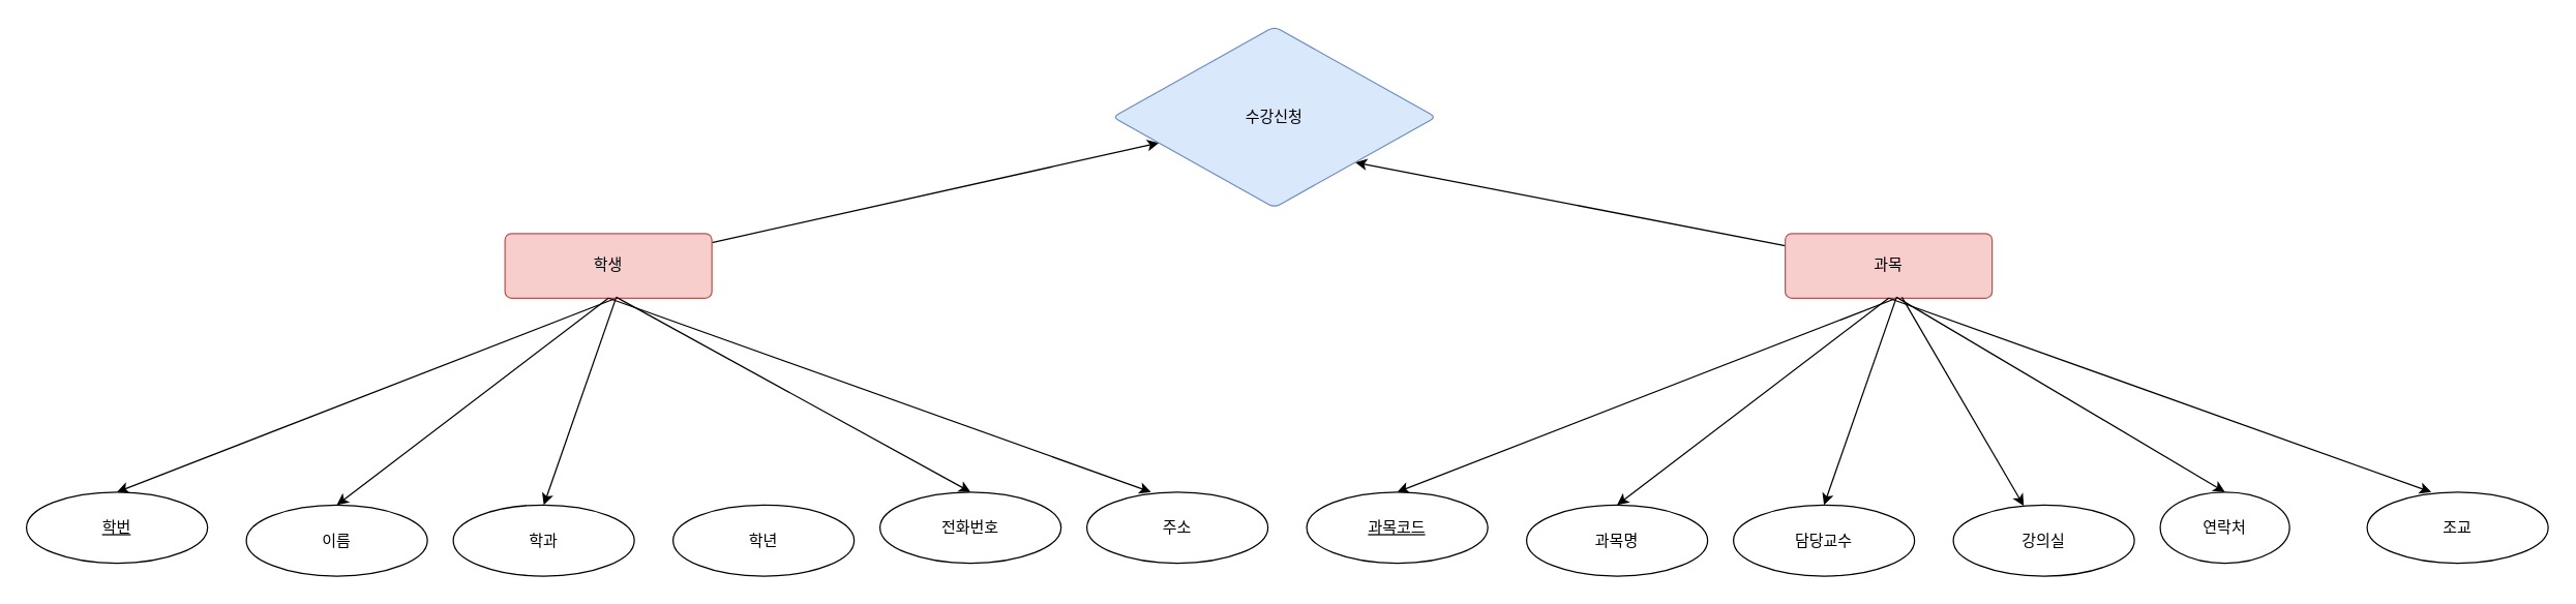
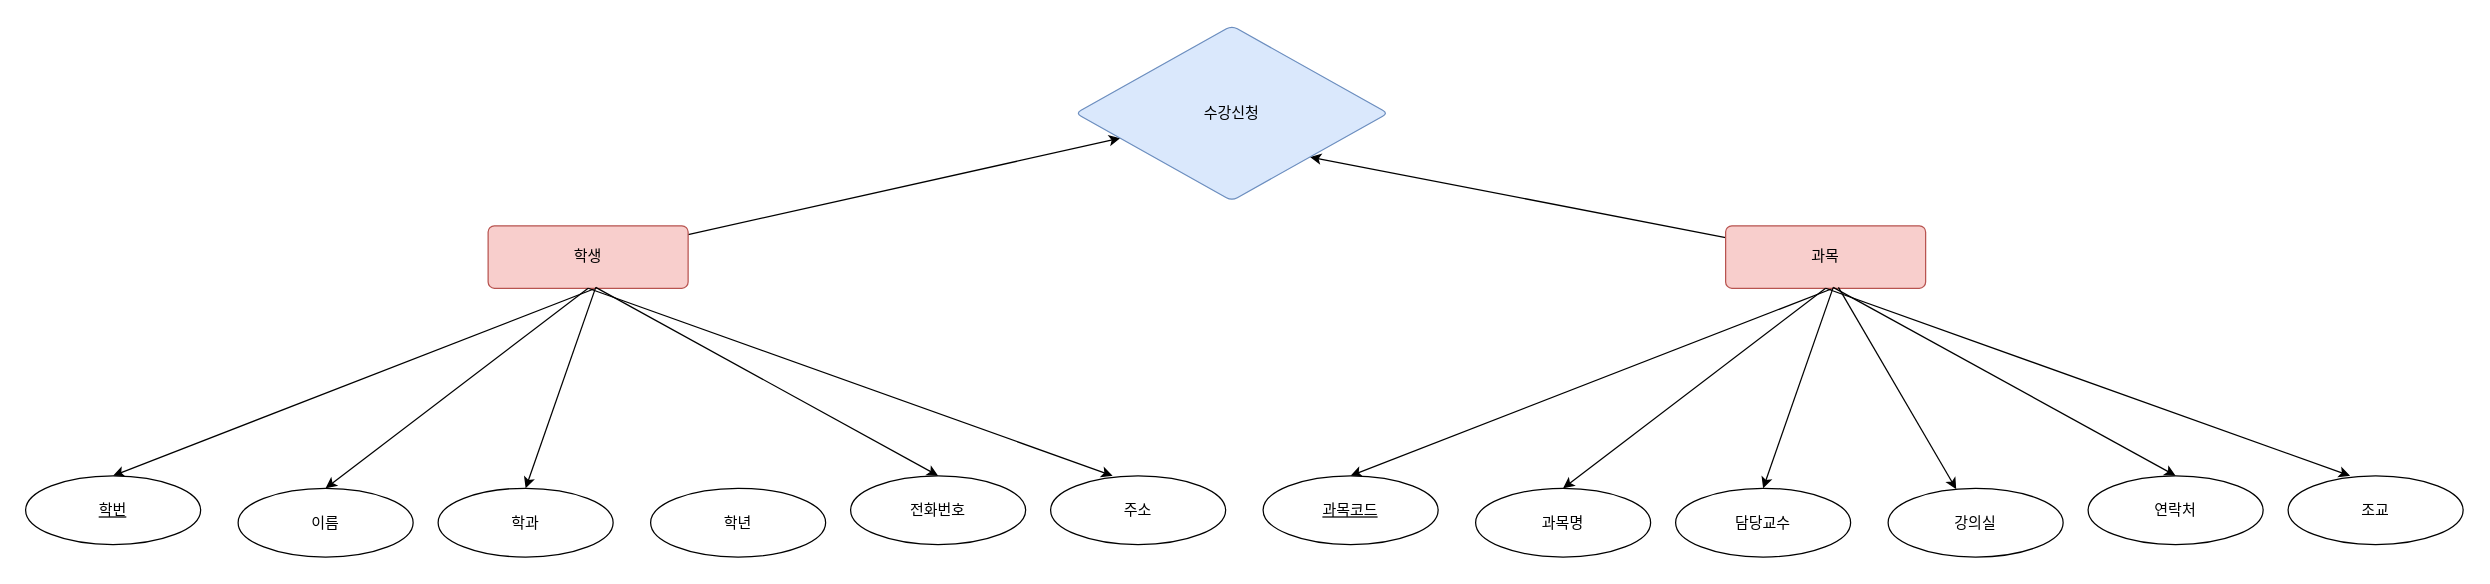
  <mxCell id="0" />
  <mxCell id="1" parent="0" />
  <mxCell id="2" style="rounded=0;orthogonalLoop=1;jettySize=auto;html=1;entryX=0.5;entryY=0;entryDx=0;entryDy=0;exitX=0.538;exitY=1;exitDx=0;exitDy=0;exitPerimeter=0;" edge="1" parent="1" source="4" target="6"><mxGeometry relative="1" as="geometry"><mxPoint x="260" y="270" as="sourcePoint" /></mxGeometry></mxCell>
  <mxCell id="3" value="" style="rounded=0;orthogonalLoop=1;jettySize=auto;html=1;" edge="1" parent="1" source="4" target="29"><mxGeometry relative="1" as="geometry" /></mxCell>
  <mxCell id="4" value="학생" style="rounded=1;arcSize=10;whiteSpace=wrap;html=1;align=center;rotation=0;fillColor=#f8cecc;strokeColor=#b85450;" vertex="1" parent="1"><mxGeometry x="390" y="180" width="160" height="50" as="geometry" /></mxCell>
  <mxCell id="5" value="이름" style="ellipse;whiteSpace=wrap;html=1;align=center;" vertex="1" parent="1"><mxGeometry x="190" y="390" width="140" height="55" as="geometry" /></mxCell>
  <mxCell id="6" value="학번" style="ellipse;whiteSpace=wrap;html=1;align=center;fontStyle=4;" vertex="1" parent="1"><mxGeometry x="20" y="380" width="140" height="55" as="geometry" /></mxCell>
  <mxCell id="7" value="학과" style="ellipse;whiteSpace=wrap;html=1;align=center;" vertex="1" parent="1"><mxGeometry x="350" y="390" width="140" height="55" as="geometry" /></mxCell>
  <mxCell id="8" value="학년" style="ellipse;whiteSpace=wrap;html=1;align=center;" vertex="1" parent="1"><mxGeometry x="520" y="390" width="140" height="55" as="geometry" /></mxCell>
  <mxCell id="9" value="주소" style="ellipse;whiteSpace=wrap;html=1;align=center;" vertex="1" parent="1"><mxGeometry x="840" y="380" width="140" height="55" as="geometry" /></mxCell>
  <mxCell id="10" value="전화번호" style="ellipse;whiteSpace=wrap;html=1;align=center;" vertex="1" parent="1"><mxGeometry x="680" y="380" width="140" height="55" as="geometry" /></mxCell>
  <mxCell id="11" style="rounded=0;orthogonalLoop=1;jettySize=auto;html=1;entryX=0.5;entryY=0;entryDx=0;entryDy=0;exitX=0.5;exitY=1;exitDx=0;exitDy=0;" edge="1" parent="1" source="4" target="5"><mxGeometry relative="1" as="geometry"><mxPoint x="460" y="220" as="sourcePoint" /><mxPoint x="100" y="310" as="targetPoint" /></mxGeometry></mxCell>
  <mxCell id="12" style="rounded=0;orthogonalLoop=1;jettySize=auto;html=1;entryX=0.5;entryY=0;entryDx=0;entryDy=0;exitX=0.538;exitY=0.986;exitDx=0;exitDy=0;exitPerimeter=0;" edge="1" parent="1" source="4" target="7"><mxGeometry relative="1" as="geometry"><mxPoint x="200" y="250" as="sourcePoint" /><mxPoint x="260" y="310" as="targetPoint" /></mxGeometry></mxCell>
  <mxCell id="13" style="rounded=0;orthogonalLoop=1;jettySize=auto;html=1;entryX=0.5;entryY=0;entryDx=0;entryDy=0;exitX=0.538;exitY=0.986;exitDx=0;exitDy=0;exitPerimeter=0;" edge="1" parent="1" source="4" target="10"><mxGeometry relative="1" as="geometry"><mxPoint x="550" y="240" as="sourcePoint" /><mxPoint x="705" y="300" as="targetPoint" /></mxGeometry></mxCell>
  <mxCell id="14" style="rounded=0;orthogonalLoop=1;jettySize=auto;html=1;entryX=0.354;entryY=0;entryDx=0;entryDy=0;entryPerimeter=0;exitX=0.5;exitY=1;exitDx=0;exitDy=0;" edge="1" parent="1" source="4" target="9"><mxGeometry relative="1" as="geometry"><mxPoint x="546" y="249" as="sourcePoint" /><mxPoint x="715" y="310" as="targetPoint" /></mxGeometry></mxCell>
  <mxCell id="15" style="rounded=0;orthogonalLoop=1;jettySize=auto;html=1;entryX=0.5;entryY=0;entryDx=0;entryDy=0;exitX=0.538;exitY=1;exitDx=0;exitDy=0;exitPerimeter=0;" edge="1" source="17" target="19" parent="1"><mxGeometry relative="1" as="geometry"><mxPoint x="1250" y="270" as="sourcePoint" /></mxGeometry></mxCell>
  <mxCell id="16" style="rounded=0;orthogonalLoop=1;jettySize=auto;html=1;entryX=1;entryY=1;entryDx=0;entryDy=0;" edge="1" parent="1" source="17" target="29"><mxGeometry relative="1" as="geometry" /></mxCell>
  <mxCell id="17" value="과목" style="rounded=1;arcSize=10;whiteSpace=wrap;html=1;align=center;rotation=0;fillColor=#f8cecc;strokeColor=#b85450;" vertex="1" parent="1"><mxGeometry x="1380" y="180" width="160" height="50" as="geometry" /></mxCell>
  <mxCell id="18" value="과목명" style="ellipse;whiteSpace=wrap;html=1;align=center;" vertex="1" parent="1"><mxGeometry x="1180" y="390" width="140" height="55" as="geometry" /></mxCell>
  <mxCell id="19" value="과목코드" style="ellipse;whiteSpace=wrap;html=1;align=center;fontStyle=4;" vertex="1" parent="1"><mxGeometry x="1010" y="380" width="140" height="55" as="geometry" /></mxCell>
  <mxCell id="20" value="담당교수" style="ellipse;whiteSpace=wrap;html=1;align=center;" vertex="1" parent="1"><mxGeometry x="1340" y="390" width="140" height="55" as="geometry" /></mxCell>
  <mxCell id="21" value="강의실" style="ellipse;whiteSpace=wrap;html=1;align=center;" vertex="1" parent="1"><mxGeometry x="1510" y="390" width="140" height="55" as="geometry" /></mxCell>
  <mxCell id="22" value="조교" style="ellipse;whiteSpace=wrap;html=1;align=center;" vertex="1" parent="1"><mxGeometry x="1830" y="380" width="140" height="55" as="geometry" /></mxCell>
- <mxCell id="23" value="연락처" style="ellipse;whiteSpace=wrap;html=1;align=center;" vertex="1" parent="1"><mxGeometry x="1670" y="380" width="100" height="55" as="geometry" /></mxCell>
+ <mxCell id="23" value="연락처" style="ellipse;whiteSpace=wrap;html=1;align=center;" vertex="1" parent="1"><mxGeometry x="1670" y="380" width="140" height="55" as="geometry" /></mxCell>
  <mxCell id="24" style="rounded=0;orthogonalLoop=1;jettySize=auto;html=1;entryX=0.5;entryY=0;entryDx=0;entryDy=0;exitX=0.5;exitY=1;exitDx=0;exitDy=0;" edge="1" source="17" target="18" parent="1"><mxGeometry relative="1" as="geometry"><mxPoint x="1450" y="220" as="sourcePoint" /><mxPoint x="1090" y="310" as="targetPoint" /></mxGeometry></mxCell>
  <mxCell id="25" style="rounded=0;orthogonalLoop=1;jettySize=auto;html=1;entryX=0.5;entryY=0;entryDx=0;entryDy=0;exitX=0.538;exitY=0.986;exitDx=0;exitDy=0;exitPerimeter=0;" edge="1" source="17" target="20" parent="1"><mxGeometry relative="1" as="geometry"><mxPoint x="1190" y="250" as="sourcePoint" /><mxPoint x="1250" y="310" as="targetPoint" /></mxGeometry></mxCell>
  <mxCell id="26" style="rounded=0;orthogonalLoop=1;jettySize=auto;html=1;entryX=0.5;entryY=0;entryDx=0;entryDy=0;exitX=0.538;exitY=0.986;exitDx=0;exitDy=0;exitPerimeter=0;" edge="1" source="17" target="23" parent="1"><mxGeometry relative="1" as="geometry"><mxPoint x="1540" y="240" as="sourcePoint" /><mxPoint x="1695" y="300" as="targetPoint" /></mxGeometry></mxCell>
  <mxCell id="27" style="rounded=0;orthogonalLoop=1;jettySize=auto;html=1;exitX=0.564;exitY=0.986;exitDx=0;exitDy=0;exitPerimeter=0;" edge="1" source="17" target="21" parent="1"><mxGeometry relative="1" as="geometry"><mxPoint x="1550" y="250" as="sourcePoint" /><mxPoint x="1705" y="310" as="targetPoint" /></mxGeometry></mxCell>
  <mxCell id="28" style="rounded=0;orthogonalLoop=1;jettySize=auto;html=1;entryX=0.354;entryY=0;entryDx=0;entryDy=0;entryPerimeter=0;exitX=0.5;exitY=1;exitDx=0;exitDy=0;" edge="1" source="17" target="22" parent="1"><mxGeometry relative="1" as="geometry"><mxPoint x="1536" y="249" as="sourcePoint" /><mxPoint x="1705" y="310" as="targetPoint" /></mxGeometry></mxCell>
  <mxCell id="29" value="수강신청" style="rhombus;whiteSpace=wrap;html=1;fillColor=#dae8fc;strokeColor=#6c8ebf;rounded=1;arcSize=10;" vertex="1" parent="1"><mxGeometry x="860" y="20" width="250" height="140" as="geometry" /></mxCell>
